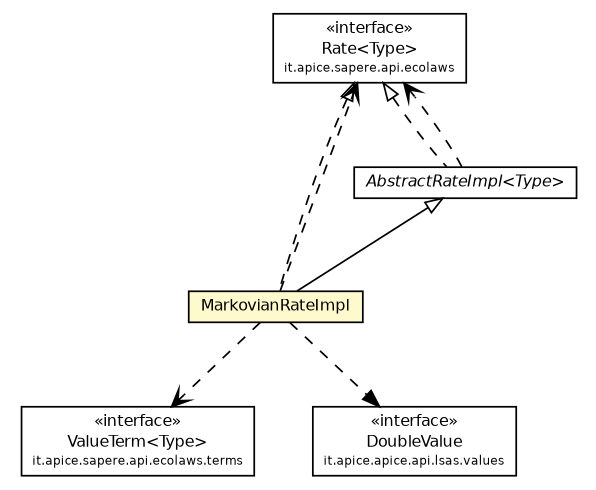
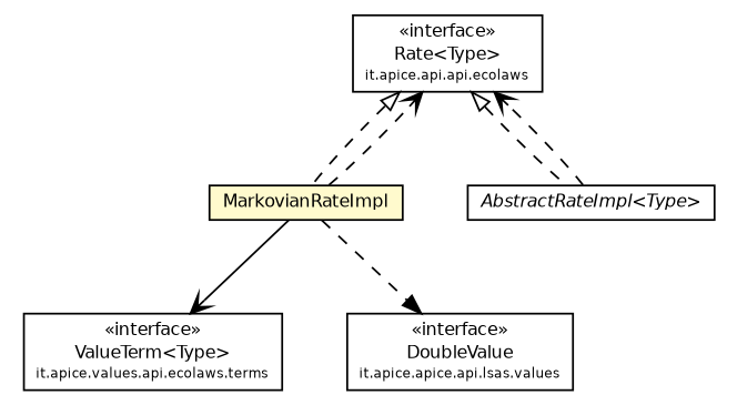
  digraph {
    node [fontcolor=black fontname=Helvetica fontsize=9.0 shape=plaintext]
    edge [fontname=Helvetica fontsize=10.0 headport=p labelfontname=Helvetica labelfontsize=10 style=dashed tailport=p color=black fontcolor=black]
-   n1 [label=<<table border="0" cellborder="1" cellspacing="0" cellpadding="2" port="p" href="../Rate.html"> 		<tr><td><table border="0" cellspacing="0" cellpadding="1"> 			<tr><td> &laquo;interface&raquo; </td></tr> 			<tr><td> Rate&lt;Type&gt; </td></tr> 			<tr><td><font point-size="7.0"> it.apice.sapere.api.ecolaws </font></td></tr> 		</table></td></tr> 		</table>>]
+   n1 [label=<<table border="0" cellborder="1" cellspacing="0" cellpadding="2" port="p" href="../Rate.html"> 		<tr><td><table border="0" cellspacing="0" cellpadding="1"> 			<tr><td> &laquo;interface&raquo; </td></tr> 			<tr><td> Rate&lt;Type&gt; </td></tr> 			<tr><td><font point-size="7.0"> it.apice.api.api.ecolaws </font></td></tr> 		</table></td></tr> 		</table>>]
    n2 [label=<<table border="0" cellborder="1" cellspacing="0" cellpadding="2" port="p" bgcolor="lemonChiffon" href="./MarkovianRateImpl.html"> 		<tr><td><table border="0" cellspacing="0" cellpadding="1"> 			<tr><td> MarkovianRateImpl </td></tr> 		</table></td></tr> 		</table>>]
    n3 [label=<<table border="0" cellborder="1" cellspacing="0" cellpadding="2" port="p" href="./AbstractRateImpl.html"> 		<tr><td><table border="0" cellspacing="0" cellpadding="1"> 			<tr><td><font face="Helvetica-Oblique"> AbstractRateImpl&lt;Type&gt; </font></td></tr> 		</table></td></tr> 		</table>>]
-   n4 [label=<<table border="0" cellborder="1" cellspacing="0" cellpadding="2" port="p" href="../terms/ValueTerm.html"> 		<tr><td><table border="0" cellspacing="0" cellpadding="1"> 			<tr><td> &laquo;interface&raquo; </td></tr> 			<tr><td> ValueTerm&lt;Type&gt; </td></tr> 			<tr><td><font point-size="7.0"> it.apice.sapere.api.ecolaws.terms </font></td></tr> 		</table></td></tr> 		</table>>]
+   n4 [label=<<table border="0" cellborder="1" cellspacing="0" cellpadding="2" port="p" href="../terms/ValueTerm.html"> 		<tr><td><table border="0" cellspacing="0" cellpadding="1"> 			<tr><td> &laquo;interface&raquo; </td></tr> 			<tr><td> ValueTerm&lt;Type&gt; </td></tr> 			<tr><td><font point-size="7.0"> it.apice.values.api.ecolaws.terms </font></td></tr> 		</table></td></tr> 		</table>>]
    n5 [label=<<table border="0" cellborder="1" cellspacing="0" cellpadding="2" port="p" href="../../lsas/values/DoubleValue.html"> 		<tr><td><table border="0" cellspacing="0" cellpadding="1"> 			<tr><td> &laquo;interface&raquo; </td></tr> 			<tr><td> DoubleValue </td></tr> 			<tr><td><font point-size="7.0"> it.apice.apice.api.lsas.values </font></td></tr> 		</table></td></tr> 		</table>>]
    n1 -> n2 [arrowtail=empty dir=back fontsize=10 color="" fontcolor=""]
    n1 -> n3 [arrowtail=empty dir=back fontsize=10 color="" fontcolor=""]
    n2 -> n1 [arrowhead=open]
-   n2 -> n4 [arrowhead=open]
+   n2 -> n4 [arrowhead=open style=""]
    n2 -> n5 [arrowhead=normal]
    n3 -> n1 [arrowhead=open]
-   n3 -> n2 [arrowtail=empty dir=back fontsize=10 style="" color="" fontcolor=""]
  }
